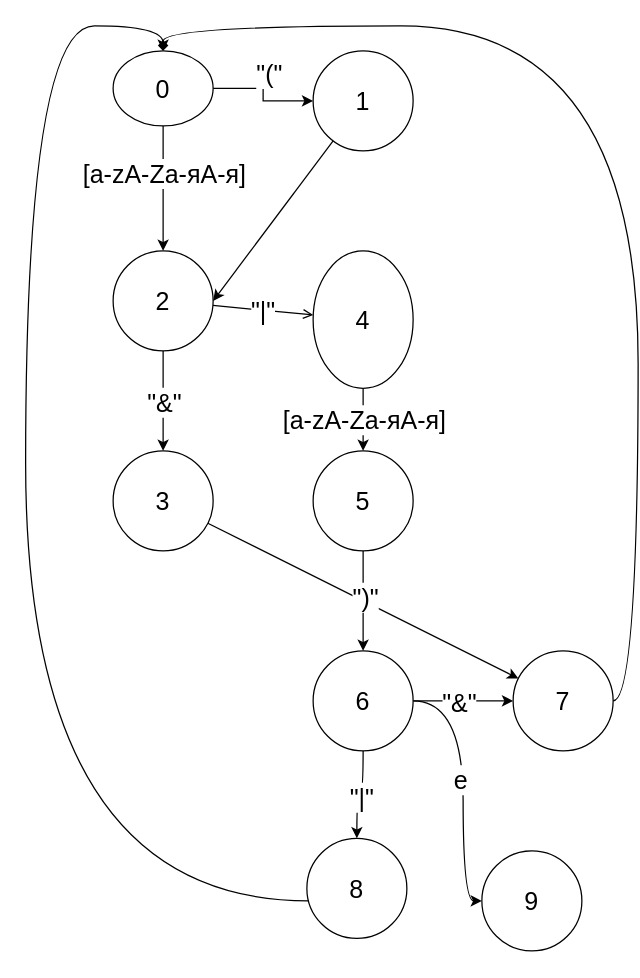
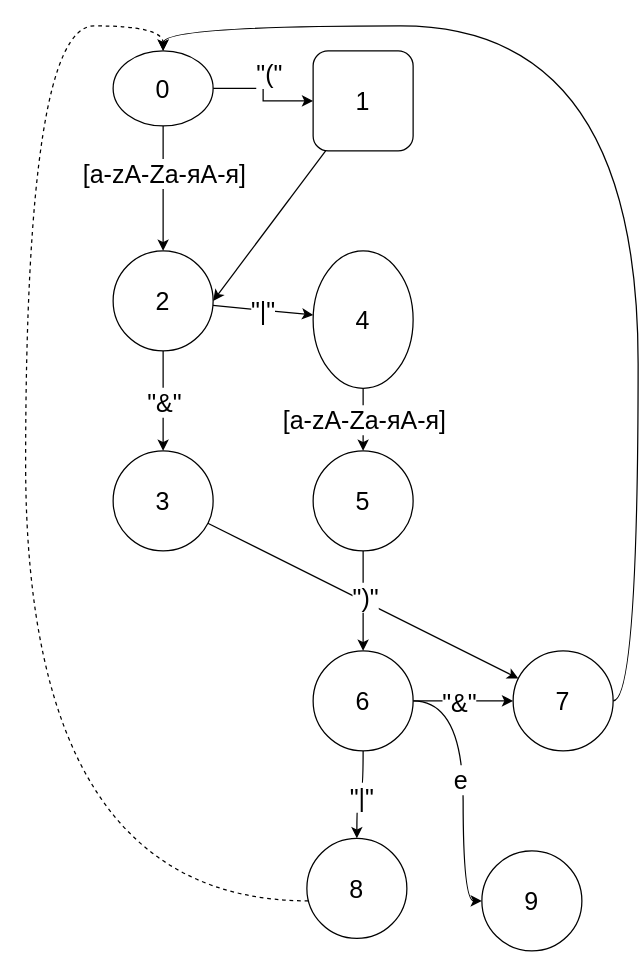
  <mxCell id="0" />
  <mxCell id="1" parent="0" />
  <mxCell id="2" value="" style="edgeStyle=orthogonalEdgeStyle;rounded=0;orthogonalLoop=1;jettySize=auto;html=1;fontSize=20;" edge="1" parent="1" source="6" target="8"><mxGeometry relative="1" as="geometry" /></mxCell>
  <mxCell id="3" value="&quot;(&quot;" style="edgeLabel;html=1;align=center;verticalAlign=middle;resizable=0;points=[];fontSize=20;" vertex="1" connectable="0" parent="2"><mxGeometry x="-0.05" y="4" relative="1" as="geometry"><mxPoint y="-16" as="offset" /></mxGeometry></mxCell>
  <mxCell id="4" value="" style="edgeStyle=orthogonalEdgeStyle;rounded=0;orthogonalLoop=1;jettySize=auto;html=1;fontSize=20;" edge="1" parent="1" source="6" target="13"><mxGeometry relative="1" as="geometry" /></mxCell>
  <mxCell id="5" value="[a-zA-Zа-яА-я]" style="edgeLabel;html=1;align=center;verticalAlign=middle;resizable=0;points=[];fontSize=20;" vertex="1" connectable="0" parent="4"><mxGeometry x="-0.275" y="2" relative="1" as="geometry"><mxPoint x="-2" y="1" as="offset" /></mxGeometry></mxCell>
  <mxCell id="6" value="0" style="ellipse;whiteSpace=wrap;html=1;aspect=fixed;fontSize=20;" vertex="1" parent="1"><mxGeometry x="90" y="40" width="80" height="60" as="geometry" /></mxCell>
  <mxCell id="7" style="rounded=0;orthogonalLoop=1;jettySize=auto;html=1;entryX=1;entryY=0.5;entryDx=0;entryDy=0;fontSize=20;" edge="1" parent="1" source="8" target="13"><mxGeometry relative="1" as="geometry" /></mxCell>
- <mxCell id="8" value="1" style="ellipse;whiteSpace=wrap;html=1;aspect=fixed;fontSize=20;" vertex="1" parent="1"><mxGeometry x="250" y="40" width="80" height="80" as="geometry" /></mxCell>
+ <mxCell id="8" value="1" style="whiteSpace=wrap;html=1;aspect=fixed;fontSize=20;rounded=1;" vertex="1" parent="1"><mxGeometry x="250" y="40" width="80" height="80" as="geometry" /></mxCell>
  <mxCell id="9" value="" style="edgeStyle=none;rounded=0;orthogonalLoop=1;jettySize=auto;html=1;fontSize=20;" edge="1" parent="1" source="13" target="15"><mxGeometry relative="1" as="geometry" /></mxCell>
  <mxCell id="10" value="&quot;&amp;amp;&quot;" style="edgeLabel;html=1;align=center;verticalAlign=middle;resizable=0;points=[];fontSize=20;" vertex="1" connectable="0" parent="9"><mxGeometry x="-0.075" y="4" relative="1" as="geometry"><mxPoint x="-4" y="3" as="offset" /></mxGeometry></mxCell>
- <mxCell id="11" value="" style="edgeStyle=none;rounded=0;orthogonalLoop=1;jettySize=auto;html=1;fontSize=20;endArrow=open;" edge="1" parent="1" source="13" target="18"><mxGeometry relative="1" as="geometry" /></mxCell>
+ <mxCell id="11" value="" style="edgeStyle=none;rounded=0;orthogonalLoop=1;jettySize=auto;html=1;fontSize=20;" edge="1" parent="1" source="13" target="18"><mxGeometry relative="1" as="geometry" /></mxCell>
  <mxCell id="12" value="&quot;|&quot;" style="edgeLabel;html=1;align=center;verticalAlign=middle;resizable=0;points=[];fontSize=20;" vertex="1" connectable="0" parent="11"><mxGeometry x="-0.075" y="-1" relative="1" as="geometry"><mxPoint x="3" y="-1" as="offset" /></mxGeometry></mxCell>
  <mxCell id="13" value="2" style="ellipse;whiteSpace=wrap;html=1;aspect=fixed;fontSize=20;" vertex="1" parent="1"><mxGeometry x="90" y="200" width="80" height="80" as="geometry" /></mxCell>
  <mxCell id="14" style="edgeStyle=none;rounded=0;orthogonalLoop=1;jettySize=auto;html=1;fontSize=20;" edge="1" parent="1" source="15" target="30"><mxGeometry relative="1" as="geometry" /></mxCell>
  <mxCell id="15" value="3" style="ellipse;whiteSpace=wrap;html=1;aspect=fixed;fontSize=20;" vertex="1" parent="1"><mxGeometry x="90" y="360" width="80" height="80" as="geometry" /></mxCell>
  <mxCell id="16" value="" style="edgeStyle=none;rounded=0;orthogonalLoop=1;jettySize=auto;html=1;fontSize=20;" edge="1" parent="1" source="18" target="21"><mxGeometry relative="1" as="geometry" /></mxCell>
  <mxCell id="17" value="[a-zA-Zа-яА-я]" style="edgeLabel;html=1;align=center;verticalAlign=middle;resizable=0;points=[];fontSize=20;" vertex="1" connectable="0" parent="16"><mxGeometry x="-0.05" relative="1" as="geometry"><mxPoint as="offset" /></mxGeometry></mxCell>
  <mxCell id="18" value="4" style="ellipse;whiteSpace=wrap;html=1;aspect=fixed;fontSize=20;" vertex="1" parent="1"><mxGeometry x="250" y="200" width="80" height="110" as="geometry" /></mxCell>
  <mxCell id="19" value="" style="edgeStyle=none;rounded=0;orthogonalLoop=1;jettySize=auto;html=1;fontSize=20;" edge="1" parent="1" source="21" target="28"><mxGeometry relative="1" as="geometry" /></mxCell>
  <mxCell id="20" value="&quot;)&quot;" style="edgeLabel;html=1;align=center;verticalAlign=middle;resizable=0;points=[];fontSize=20;" vertex="1" connectable="0" parent="19"><mxGeometry x="-0.1" y="1" relative="1" as="geometry"><mxPoint as="offset" /></mxGeometry></mxCell>
  <mxCell id="21" value="5" style="ellipse;whiteSpace=wrap;html=1;aspect=fixed;fontSize=20;" vertex="1" parent="1"><mxGeometry x="250" y="360" width="80" height="80" as="geometry" /></mxCell>
  <mxCell id="22" value="" style="edgeStyle=orthogonalEdgeStyle;curved=1;rounded=0;orthogonalLoop=1;jettySize=auto;html=1;fontSize=20;" edge="1" parent="1" source="28" target="30"><mxGeometry relative="1" as="geometry" /></mxCell>
  <mxCell id="23" value="&quot;&amp;amp;&quot;" style="edgeLabel;html=1;align=center;verticalAlign=middle;resizable=0;points=[];fontSize=20;" vertex="1" connectable="0" parent="22"><mxGeometry x="-0.1" relative="1" as="geometry"><mxPoint as="offset" /></mxGeometry></mxCell>
  <mxCell id="24" value="" style="edgeStyle=orthogonalEdgeStyle;curved=1;rounded=0;orthogonalLoop=1;jettySize=auto;html=1;fontSize=20;" edge="1" parent="1" source="28" target="32"><mxGeometry relative="1" as="geometry" /></mxCell>
  <mxCell id="25" value="&quot;|&quot;" style="edgeLabel;html=1;align=center;verticalAlign=middle;resizable=0;points=[];fontSize=20;" vertex="1" connectable="0" parent="24"><mxGeometry x="-0.05" y="1" relative="1" as="geometry"><mxPoint x="-1" as="offset" /></mxGeometry></mxCell>
  <mxCell id="26" value="" style="edgeStyle=orthogonalEdgeStyle;curved=1;rounded=0;orthogonalLoop=1;jettySize=auto;html=1;fontSize=20;" edge="1" parent="1" source="28" target="33"><mxGeometry relative="1" as="geometry"><Array as="points"><mxPoint x="370" y="560" /><mxPoint x="370" y="720" /></Array></mxGeometry></mxCell>
  <mxCell id="27" value="e" style="edgeLabel;html=1;align=center;verticalAlign=middle;resizable=0;points=[];fontSize=20;" vertex="1" connectable="0" parent="26"><mxGeometry x="-0.048" y="-3" relative="1" as="geometry"><mxPoint as="offset" /></mxGeometry></mxCell>
  <mxCell id="28" value="6" style="ellipse;whiteSpace=wrap;html=1;aspect=fixed;fontSize=20;" vertex="1" parent="1"><mxGeometry x="250" y="520" width="80" height="80" as="geometry" /></mxCell>
- <mxCell id="29" style="edgeStyle=orthogonalEdgeStyle;curved=1;rounded=0;orthogonalLoop=1;jettySize=auto;html=1;exitX=1;exitY=0.5;exitDx=0;exitDy=0;entryX=0.5;entryY=0;entryDx=0;entryDy=0;fontSize=20;endArrow=diamond;" edge="1" parent="1" source="30" target="6"><mxGeometry relative="1" as="geometry" /></mxCell>
+ <mxCell id="29" style="edgeStyle=orthogonalEdgeStyle;curved=1;rounded=0;orthogonalLoop=1;jettySize=auto;html=1;exitX=1;exitY=0.5;exitDx=0;exitDy=0;entryX=0.5;entryY=0;entryDx=0;entryDy=0;fontSize=20;" edge="1" parent="1" source="30" target="6"><mxGeometry relative="1" as="geometry" /></mxCell>
  <mxCell id="30" value="7" style="ellipse;whiteSpace=wrap;html=1;aspect=fixed;fontSize=20;" vertex="1" parent="1"><mxGeometry x="410" y="520" width="80" height="80" as="geometry" /></mxCell>
- <mxCell id="31" style="edgeStyle=orthogonalEdgeStyle;curved=1;rounded=0;orthogonalLoop=1;jettySize=auto;html=1;entryX=0.5;entryY=0;entryDx=0;entryDy=0;fontSize=20;" edge="1" parent="1" source="32" target="6"><mxGeometry relative="1" as="geometry"><Array as="points"><mxPoint x="20" y="720" /><mxPoint x="20" y="20" /><mxPoint x="130" y="20" /></Array></mxGeometry></mxCell>
+ <mxCell id="31" style="edgeStyle=orthogonalEdgeStyle;curved=1;rounded=0;orthogonalLoop=1;jettySize=auto;html=1;entryX=0.5;entryY=0;entryDx=0;entryDy=0;fontSize=20;dashed=1;" edge="1" parent="1" source="32" target="6"><mxGeometry relative="1" as="geometry"><Array as="points"><mxPoint x="20" y="720" /><mxPoint x="20" y="20" /><mxPoint x="130" y="20" /></Array></mxGeometry></mxCell>
  <mxCell id="32" value="8" style="ellipse;whiteSpace=wrap;html=1;aspect=fixed;fontSize=20;" vertex="1" parent="1"><mxGeometry x="245" y="670" width="80" height="80" as="geometry" /></mxCell>
  <mxCell id="33" value="9" style="ellipse;whiteSpace=wrap;html=1;aspect=fixed;fontSize=20;" vertex="1" parent="1"><mxGeometry x="385" y="680" width="80" height="80" as="geometry" /></mxCell>
